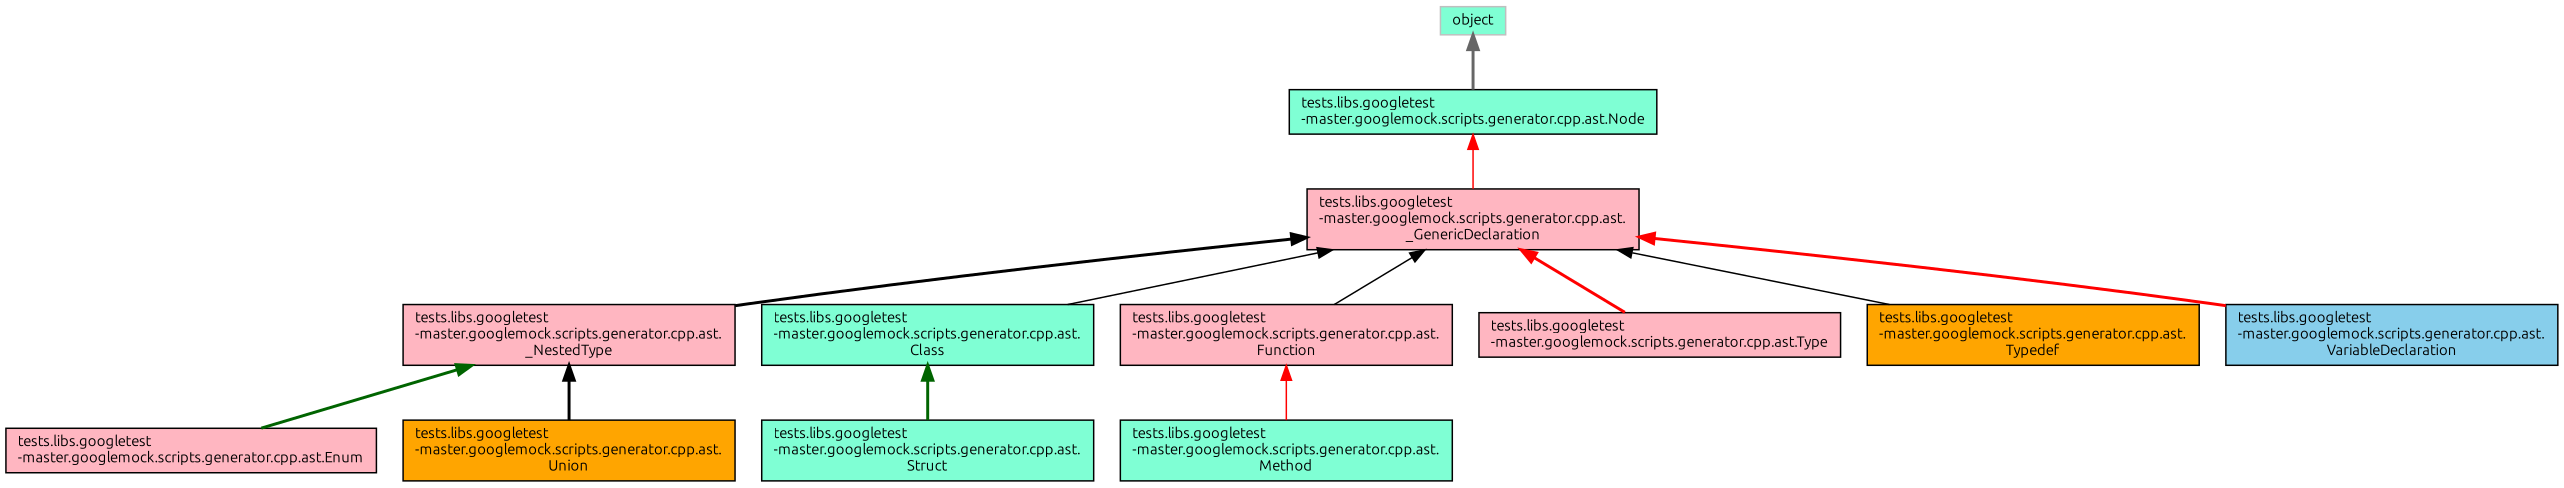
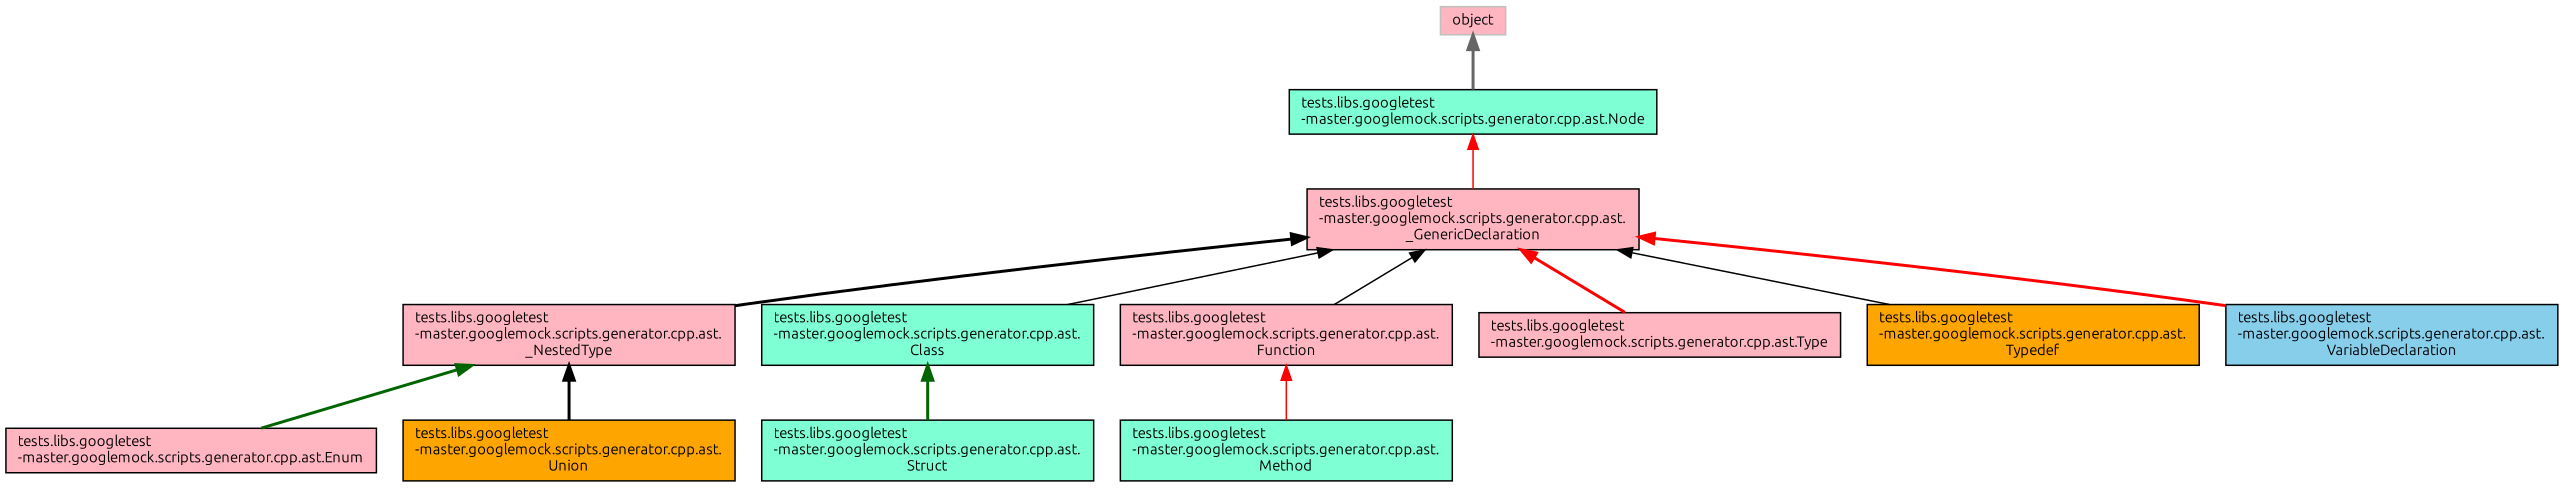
  digraph {
    rankdir=TB
    fontname=Ubuntu
    node [color=black fillcolor=lightpink fontname=Ubuntu fontsize=10 shape=record style=filled]
    edge [color=black dir=back fontname=Ubuntu fontsize=10 labelfontname=Helvetica labelfontsize=10 style=bold]
    n1 [fontcolor=black height=0.2 label="tests.libs.googletest\l-master.googlemock.scripts.generator.cpp.ast.\l_GenericDeclaration" width=0.4]
    n2 [height=0.2 label="tests.libs.googletest\l-master.googlemock.scripts.generator.cpp.ast.\l_NestedType" width=0.4]
    n3 [fillcolor=aquamarine height=0.2 label="tests.libs.googletest\l-master.googlemock.scripts.generator.cpp.ast.\lClass" width=0.4]
    n4 [height=0.2 label="tests.libs.googletest\l-master.googlemock.scripts.generator.cpp.ast.\lFunction" width=0.4]
    n5 [height=0.2 label="tests.libs.googletest\l-master.googlemock.scripts.generator.cpp.ast.Type" width=0.4]
    n6 [fillcolor=orange height=0.2 label="tests.libs.googletest\l-master.googlemock.scripts.generator.cpp.ast.\lTypedef" width=0.4]
    n7 [fillcolor=skyblue height=0.2 label="tests.libs.googletest\l-master.googlemock.scripts.generator.cpp.ast.\lVariableDeclaration" width=0.4]
    n8 [fillcolor=aquamarine height=0.2 label="tests.libs.googletest\l-master.googlemock.scripts.generator.cpp.ast.Node" width=0.4]
-   n9 [color=grey75 fillcolor=aquamarine height=0.2 label=object width=0.4]
+   n9 [color=grey75 height=0.2 label=object width=0.4]
    n10 [height=0.2 label="tests.libs.googletest\l-master.googlemock.scripts.generator.cpp.ast.Enum" width=0.4]
    n11 [fillcolor=orange height=0.2 label="tests.libs.googletest\l-master.googlemock.scripts.generator.cpp.ast.\lUnion" width=0.4]
    n12 [fillcolor=aquamarine height=0.2 label="tests.libs.googletest\l-master.googlemock.scripts.generator.cpp.ast.\lStruct" width=0.4]
    n13 [fillcolor=aquamarine height=0.2 label="tests.libs.googletest\l-master.googlemock.scripts.generator.cpp.ast.\lMethod" width=0.4]
    n1 -> n2
    n1 -> n3 [style=solid]
    n1 -> n4 [style=solid]
    n1 -> n5 [color=red]
    n1 -> n6 [style=solid]
    n1 -> n7 [color=red]
    n2 -> n10 [color=darkgreen]
    n2 -> n11
    n3 -> n12 [color=darkgreen]
    n4 -> n13 [color=red style=solid]
    n8 -> n1 [color=red style=solid]
    n9 -> n8 [color=gray40]
  }
